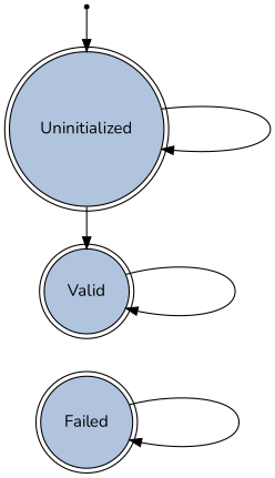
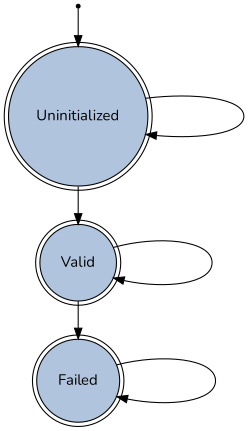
  digraph {
    fontname=Nunito
    newrank=true
    nodesep=1.25
    node [fillcolor=lightsteelblue fontname=Nunito shape=doublecircle style=filled]
    edge [fontname=Nunito]
    ENTRY [fillcolor=black shape=point]
    Uninitialized
    Valid
    Failed
    ENTRY -> Uninitialized
    Uninitialized -> Uninitialized
    Uninitialized -> Valid
    Valid -> Valid
+   Valid -> Failed
    Failed -> Failed
  }
